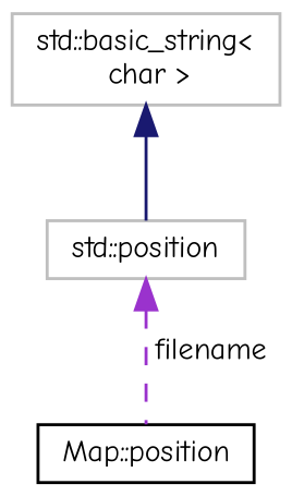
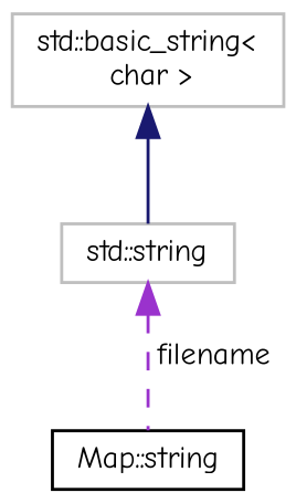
  digraph {
    fontname="Comic Neue"
    node [color=grey75 fillcolor=white fontname="Comic Neue" fontsize=10 shape=record style=filled]
    edge [dir=back fontname="Comic Neue" fontsize=10 labelfontname=FreeSans labelfontsize=10]
-   n1 [color=black height=0.2 label="Map::position" width=0.4]
-   n2 [height=0.2 label="std::position" width=0.4]
+   n1 [color=black height=0.2 label="Map::string" width=0.4]
+   n2 [height=0.2 label="std::string" width=0.4]
    n3 [height=0.2 label="std::basic_string\<\l char \>" width=0.4]
    n2 -> n1 [color=darkorchid3 label=" filename" style=dashed]
    n3 -> n2 [color=midnightblue style=solid]
  }
